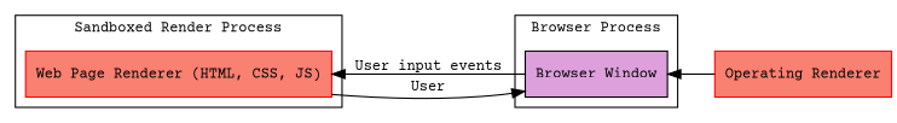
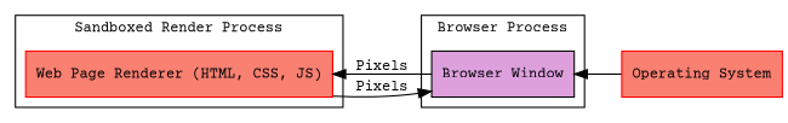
  digraph {
    fontname="Courier Prime"
    fontsize=11
    rankdir=RL
    node [color=red fillcolor=salmon fontname="Courier Prime" fontsize=11 shape=box style=filled]
    edge [fontname="Courier Prime" fontsize=11]
    n1 [color=black fillcolor=plum label="Browser Window"]
    n2 [label="Web Page Renderer (HTML, CSS, JS)"]
-   n3 [label="Operating Renderer"]
+   n3 [label="Operating System"]
    subgraph cluster_1 {
      label="Browser Process"
      n1
    }
    subgraph cluster_2 {
      label="Sandboxed Render Process"
      n2
    }
-   n1 -> n2 [label="User input events"]
-   n2 -> n1 [label=User]
+   n1 -> n2 [label=Pixels]
+   n2 -> n1 [label=Pixels]
    n3 -> n1
  }
